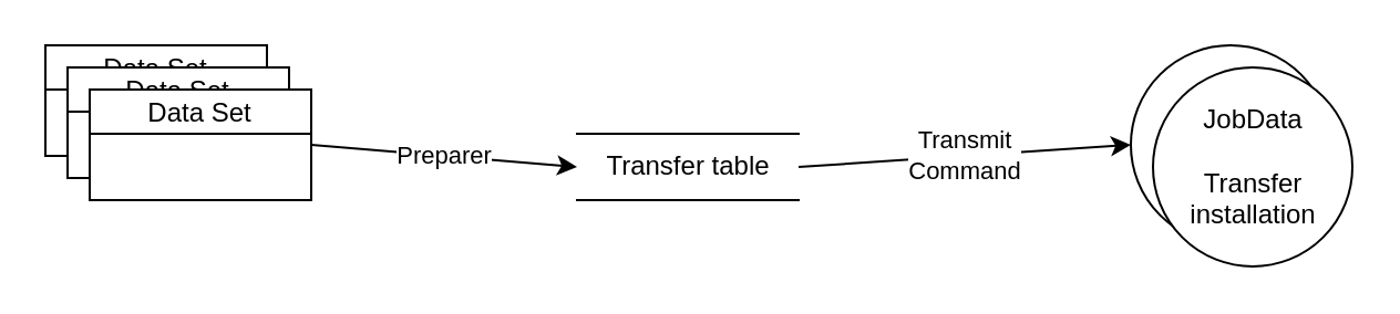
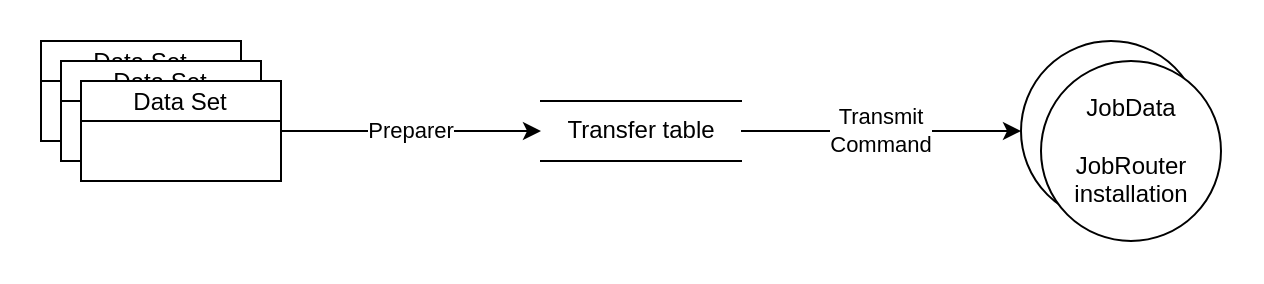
  <mxCell id="0" />
  <mxCell id="1" parent="0" />
  <mxCell id="2" value="Data Set" style="swimlane;fontStyle=0;childLayout=stackLayout;horizontal=1;startSize=20;fillColor=#ffffff;horizontalStack=0;resizeParent=1;resizeParentMax=0;resizeLast=0;collapsible=0;marginBottom=0;swimlaneFillColor=#ffffff;" parent="1" vertex="1"><mxGeometry x="20" y="20" width="100" height="50" as="geometry" /></mxCell>
  <mxCell id="3" value="Data Set" style="swimlane;fontStyle=0;childLayout=stackLayout;horizontal=1;startSize=20;fillColor=#ffffff;horizontalStack=0;resizeParent=1;resizeParentMax=0;resizeLast=0;collapsible=0;marginBottom=0;swimlaneFillColor=#ffffff;" parent="1" vertex="1"><mxGeometry x="30" y="30" width="100" height="50" as="geometry" /></mxCell>
  <mxCell id="4" value="Data Set" style="swimlane;fontStyle=0;childLayout=stackLayout;horizontal=1;startSize=20;fillColor=#ffffff;horizontalStack=0;resizeParent=1;resizeParentMax=0;resizeLast=0;collapsible=0;marginBottom=0;swimlaneFillColor=#ffffff;" parent="1" vertex="1"><mxGeometry x="40" y="40" width="100" height="50" as="geometry" /></mxCell>
  <mxCell id="5" value="Preparer" style="endArrow=classic;html=1;exitX=1;exitY=0.5;exitDx=0;exitDy=0;entryX=0;entryY=0.5;entryDx=0;entryDy=0;" parent="1" source="4" target="6" edge="1"><mxGeometry width="50" height="50" relative="1" as="geometry"><mxPoint x="180" y="100" as="sourcePoint" /><mxPoint x="240" y="65" as="targetPoint" /></mxGeometry></mxCell>
- <mxCell id="6" value="Transfer table" style="html=1;dashed=0;whitespace=wrap;shape=partialRectangle;right=0;left=0;" parent="1" vertex="1"><mxGeometry x="260" y="60" width="100" height="30" as="geometry" /></mxCell>
+ <mxCell id="6" value="Transfer table" style="html=1;dashed=0;whitespace=wrap;shape=partialRectangle;right=0;left=0;" parent="1" vertex="1"><mxGeometry x="270" y="50" width="100" height="30" as="geometry" /></mxCell>
  <mxCell id="7" value="Transmit&lt;br&gt;Command" style="endArrow=classic;html=1;exitX=1;exitY=0.5;exitDx=0;exitDy=0;entryX=0;entryY=0.5;entryDx=0;entryDy=0;" parent="1" source="6" target="8" edge="1"><mxGeometry width="50" height="50" relative="1" as="geometry"><mxPoint x="370" y="64.5" as="sourcePoint" /><mxPoint x="510" y="65" as="targetPoint" /></mxGeometry></mxCell>
  <mxCell id="8" value="" style="shape=ellipse;html=1;dashed=0;whitespace=wrap;aspect=fixed;perimeter=ellipsePerimeter;" parent="1" vertex="1"><mxGeometry x="510" y="20" width="90" height="90" as="geometry" /></mxCell>
- <mxCell id="9" value="JobData&lt;br&gt;&lt;br&gt;Transfer&lt;br&gt;installation" style="shape=ellipse;html=1;dashed=0;whitespace=wrap;aspect=fixed;perimeter=ellipsePerimeter;" parent="1" vertex="1"><mxGeometry x="520" y="30" width="90" height="90" as="geometry" /></mxCell>
+ <mxCell id="9" value="JobData&lt;br&gt;&lt;br&gt;JobRouter&lt;br&gt;installation" style="shape=ellipse;html=1;dashed=0;whitespace=wrap;aspect=fixed;perimeter=ellipsePerimeter;" parent="1" vertex="1"><mxGeometry x="520" y="30" width="90" height="90" as="geometry" /></mxCell>
